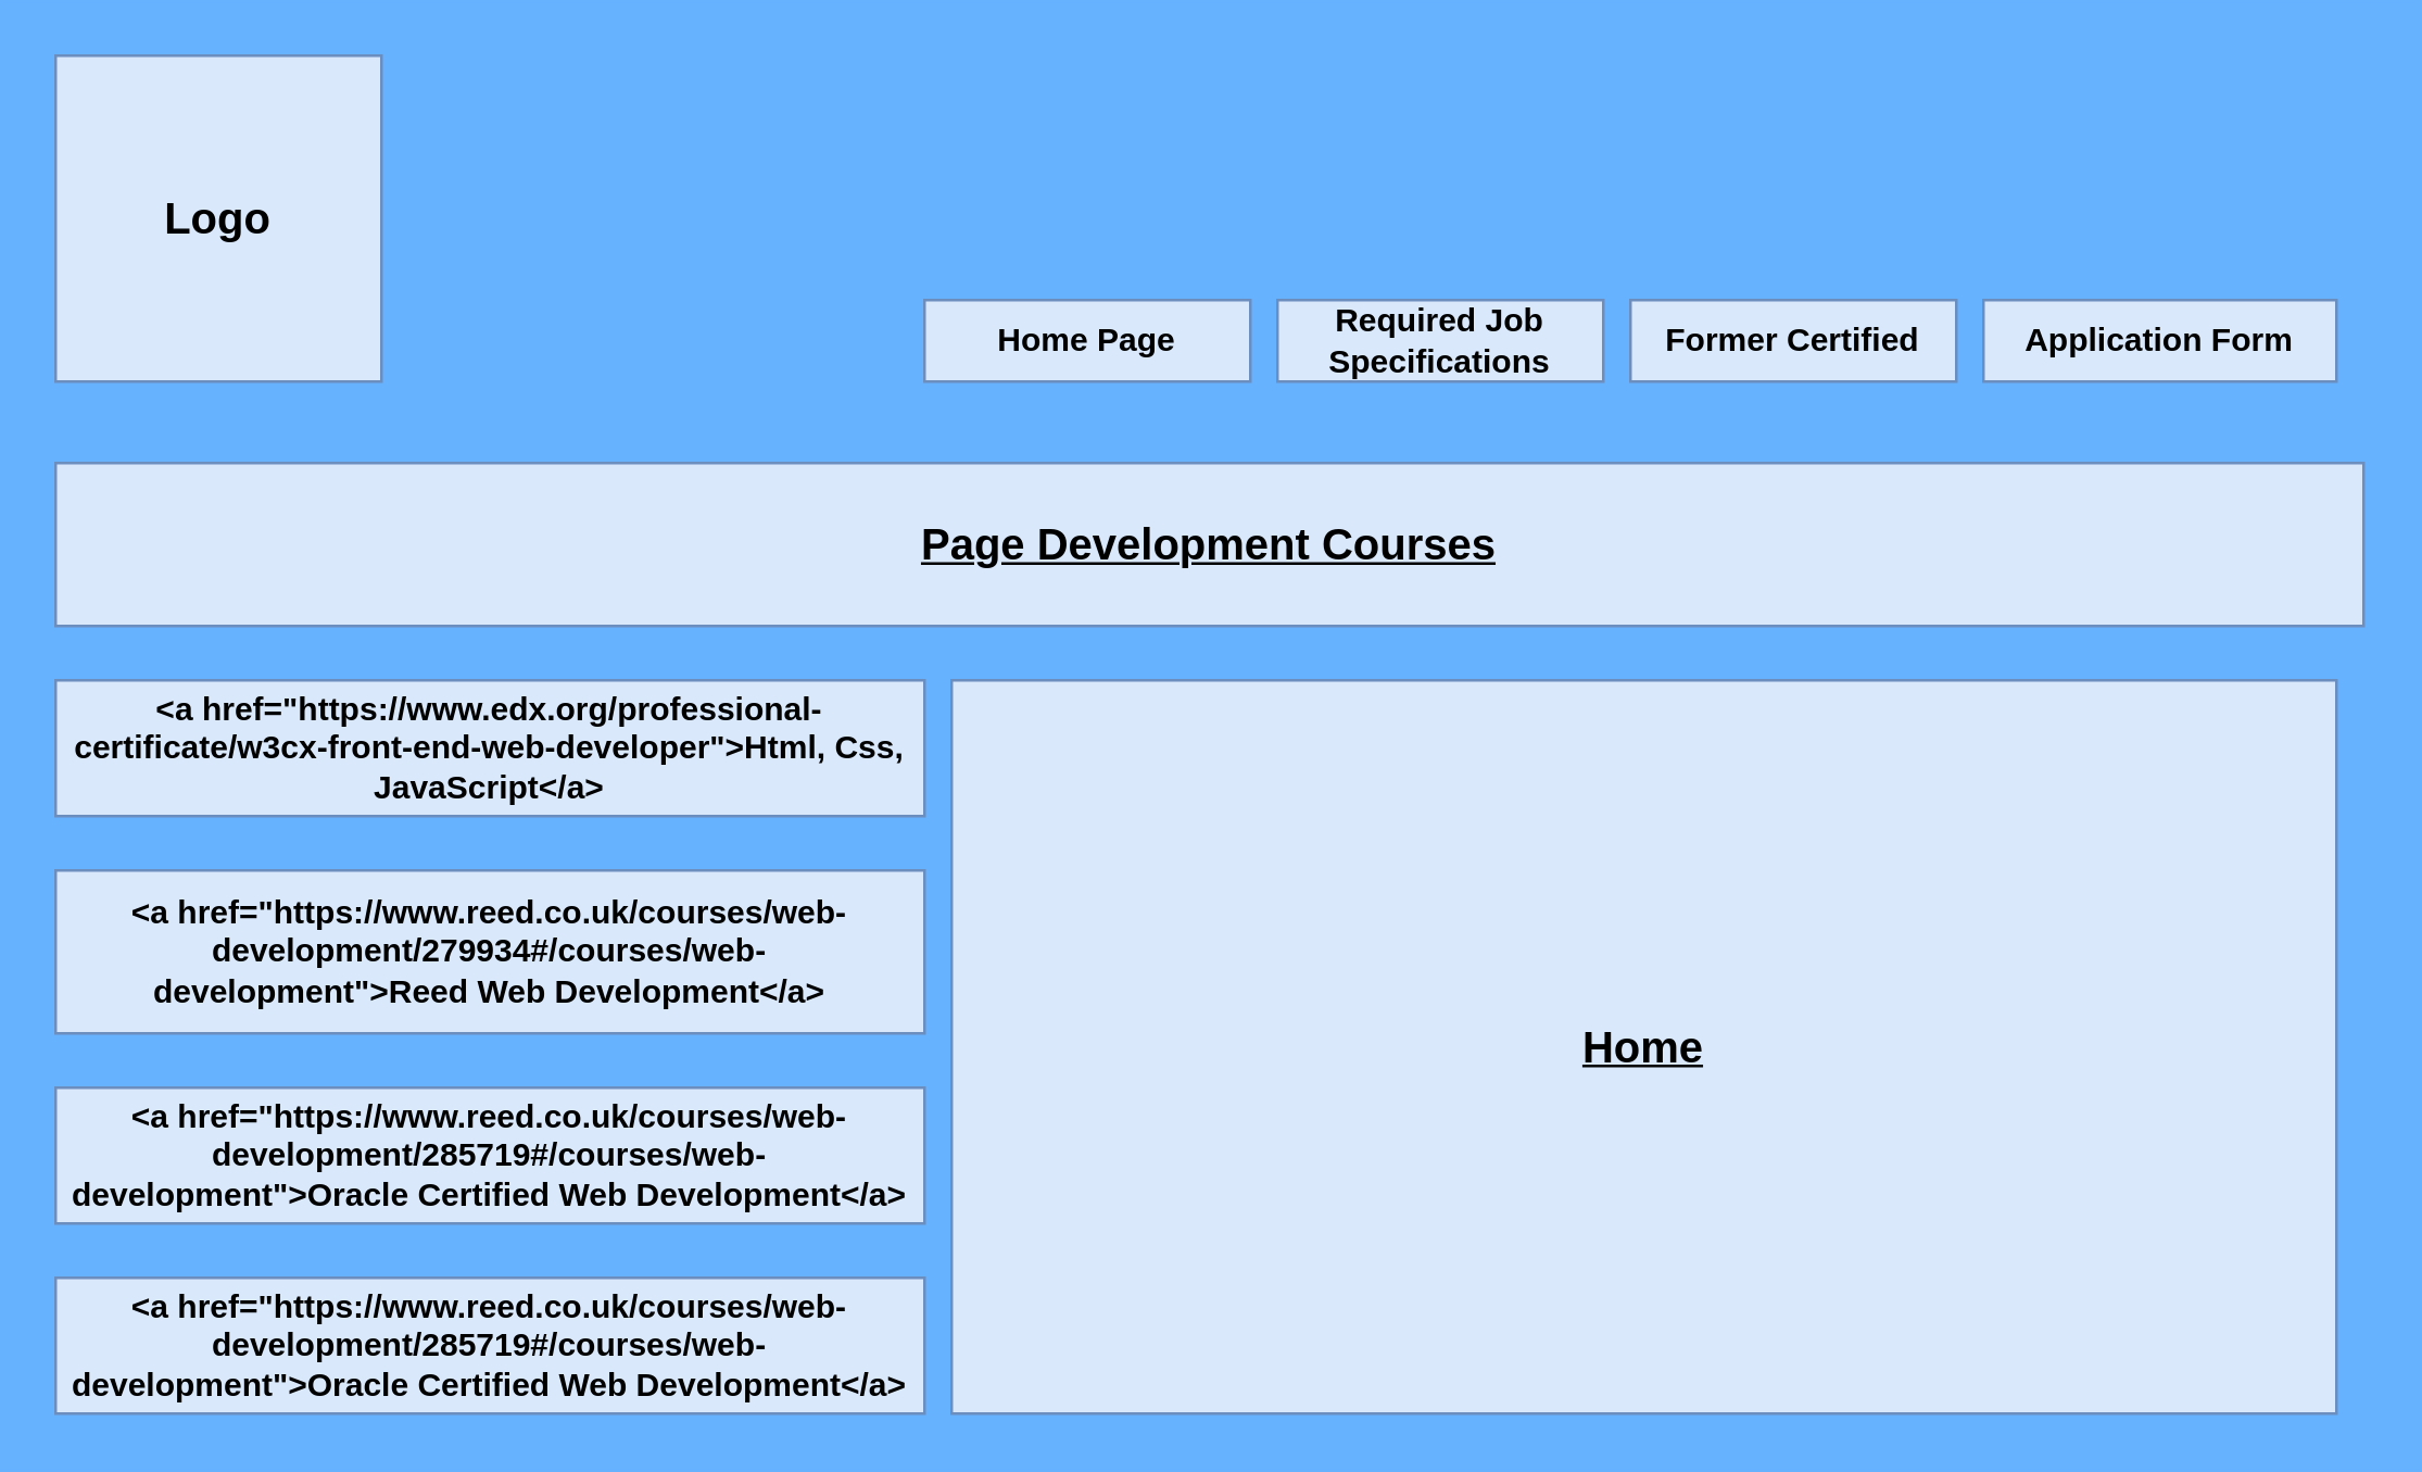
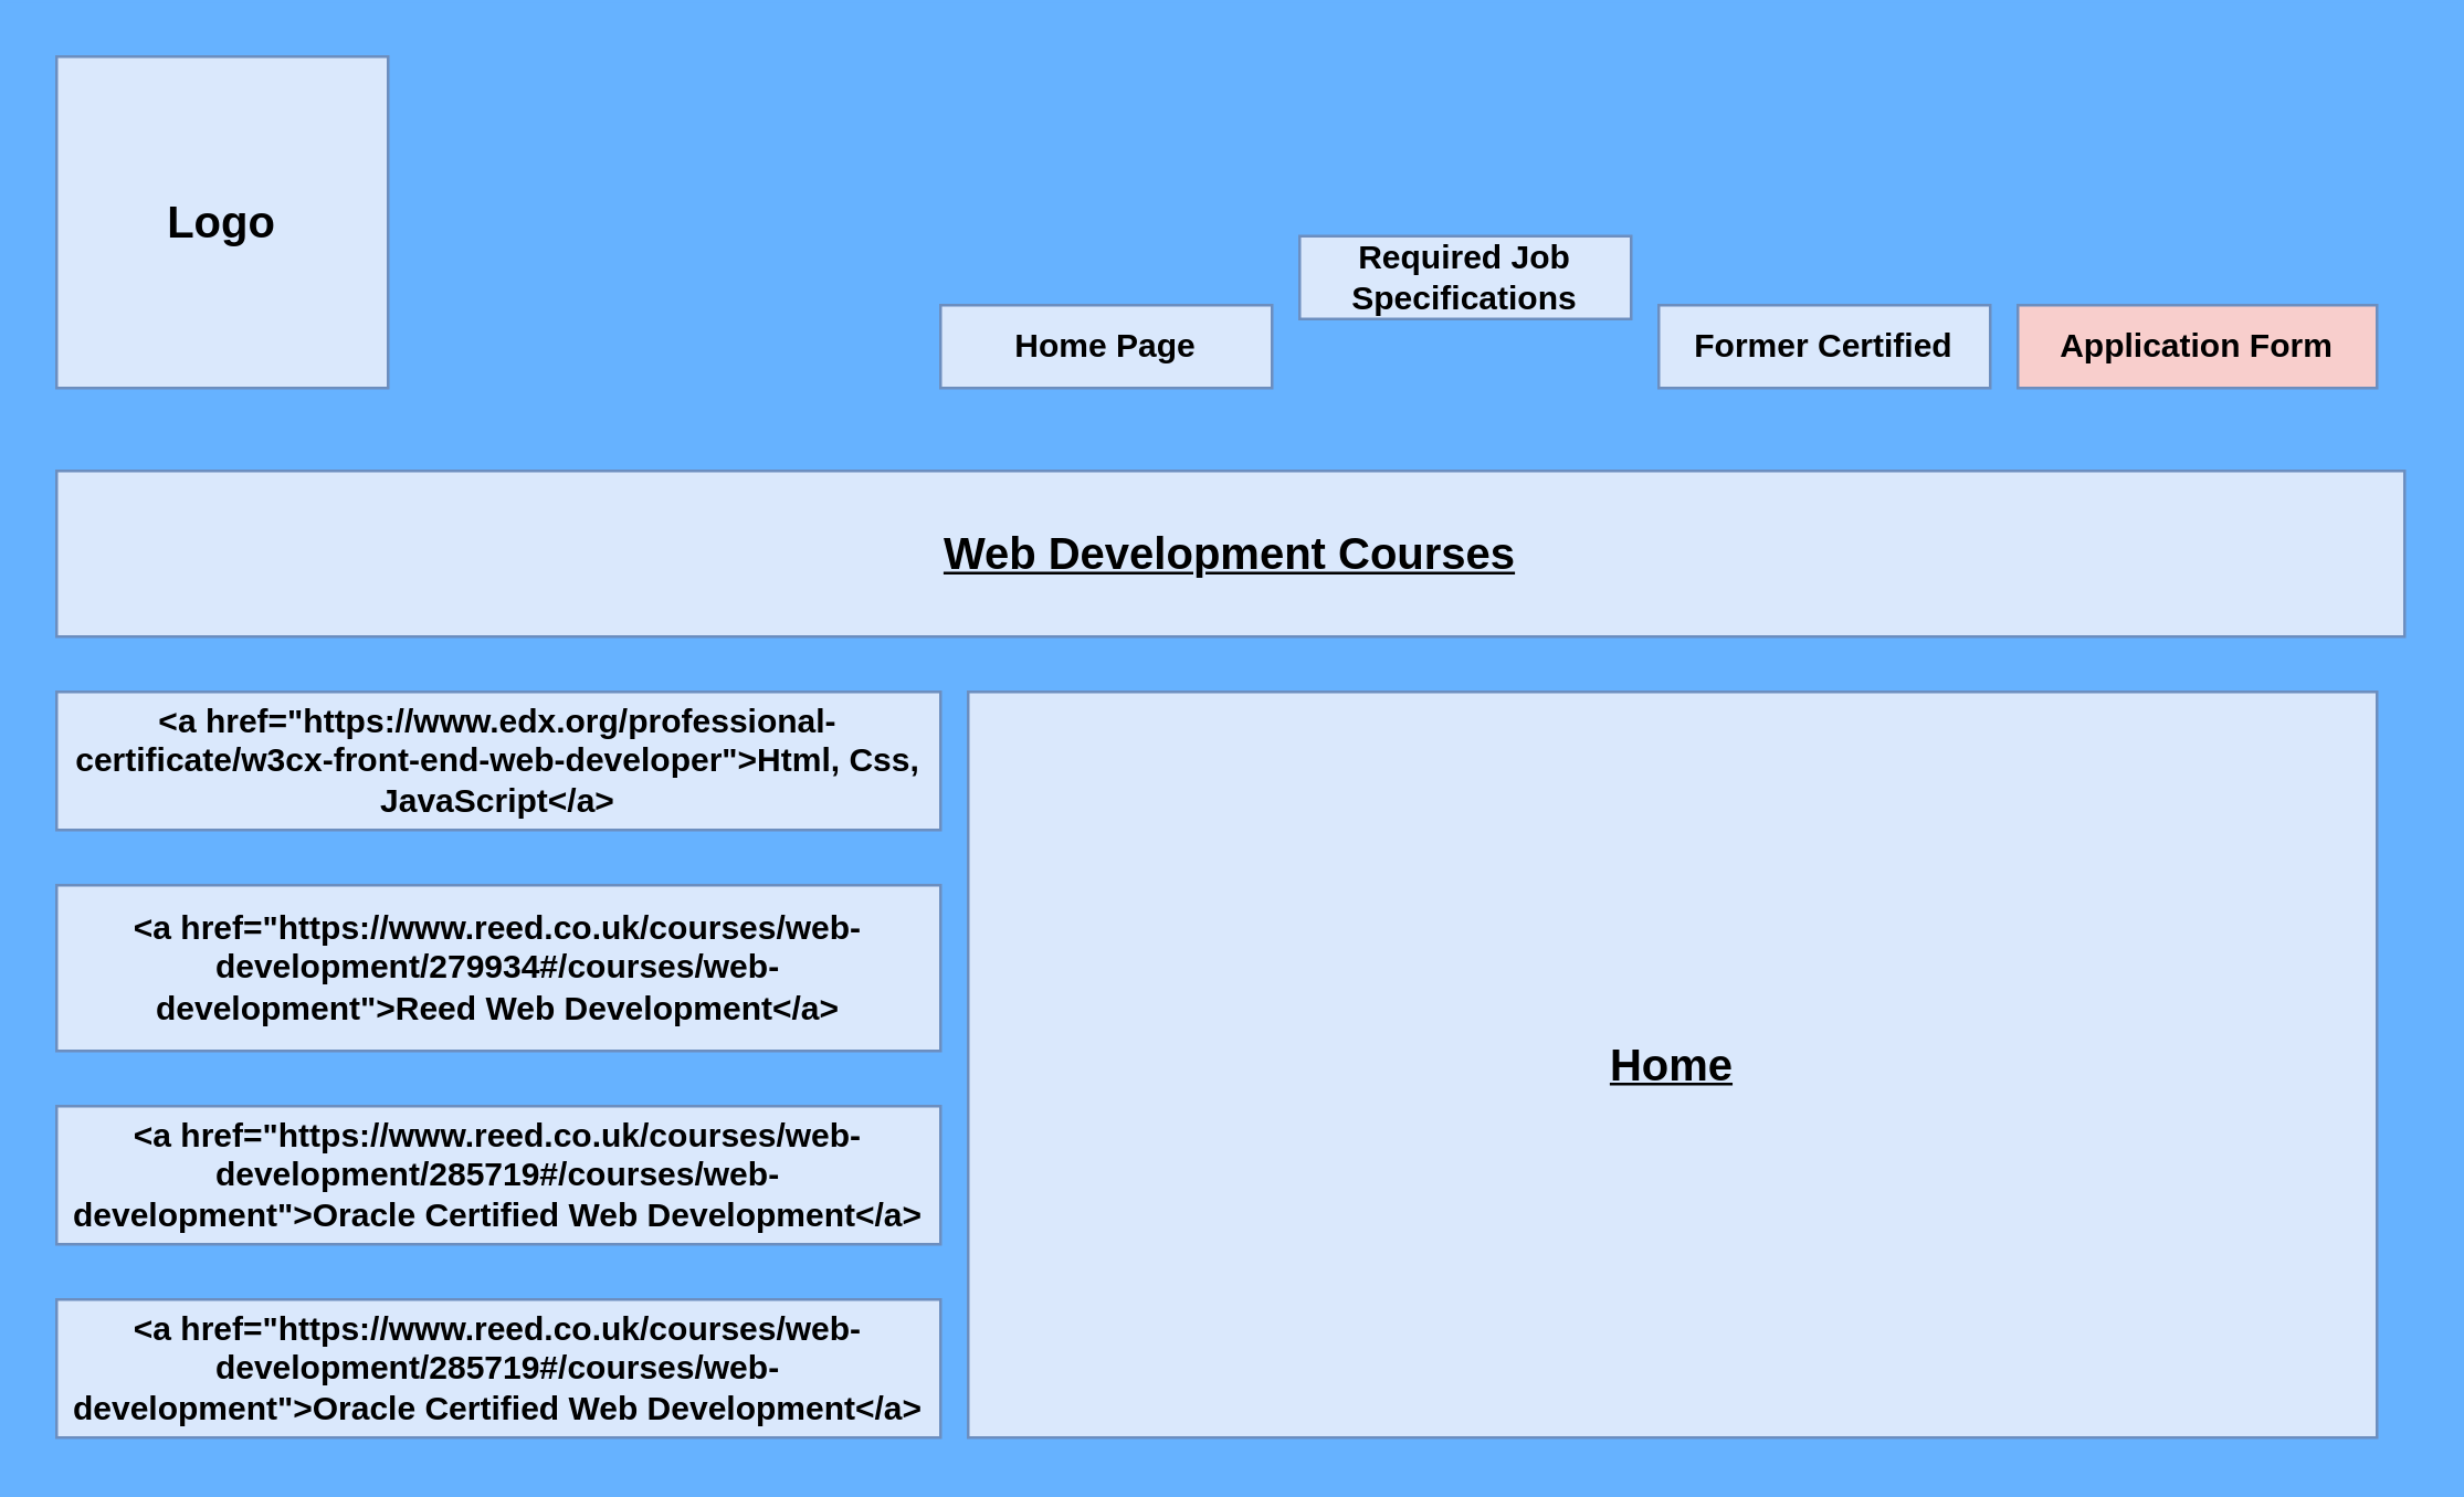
  <mxCell id="0" />
  <mxCell id="1" parent="0" />
  <mxCell id="2" value="Logo" style="rounded=0;whiteSpace=wrap;html=1;fillColor=#dae8fc;strokeColor=#6c8ebf;fontStyle=1;fontSize=16;" parent="1" vertex="1"><mxGeometry width="120" height="120" as="geometry" x="20" y="20" /></mxCell>
  <mxCell id="3" value="Home Page" style="rounded=0;whiteSpace=wrap;html=1;fontSize=12;fontStyle=1;fillColor=#dae8fc;strokeColor=#6c8ebf;" parent="1" vertex="1"><mxGeometry x="340" y="110" width="120" height="30" as="geometry" /></mxCell>
- <mxCell id="4" value="Required Job Specifications" style="rounded=0;whiteSpace=wrap;html=1;fillColor=#dae8fc;strokeColor=#6c8ebf;fontStyle=1" parent="1" vertex="1"><mxGeometry x="470" y="110" width="120" height="30" as="geometry" /></mxCell>
+ <mxCell id="4" value="Required Job Specifications" style="rounded=0;whiteSpace=wrap;html=1;fillColor=#dae8fc;strokeColor=#6c8ebf;fontStyle=1" parent="1" vertex="1"><mxGeometry x="470" y="85" width="120" height="30" as="geometry" /></mxCell>
  <mxCell id="5" value="Former Certified" style="rounded=0;whiteSpace=wrap;html=1;fillColor=#dae8fc;strokeColor=#6c8ebf;fontStyle=1" parent="1" vertex="1"><mxGeometry x="600" y="110" width="120" height="30" as="geometry" /></mxCell>
- <mxCell id="6" value="Application Form" style="rounded=0;whiteSpace=wrap;html=1;fillColor=#dae8fc;strokeColor=#6c8ebf;fontStyle=1" parent="1" vertex="1"><mxGeometry x="730" y="110" width="130" height="30" as="geometry" /></mxCell>
- <mxCell id="7" value="&lt;span style=&quot;font-size: 16px&quot;&gt;&lt;b&gt;Page Development Courses&lt;/b&gt;&lt;/span&gt;" style="rounded=0;whiteSpace=wrap;html=1;fillColor=#dae8fc;strokeColor=#6c8ebf;fontStyle=4" parent="1" vertex="1"><mxGeometry y="170" width="850" height="60" as="geometry" x="20" /></mxCell>
+ <mxCell id="6" value="Application Form" style="rounded=0;whiteSpace=wrap;html=1;fillColor=#f8cecc;strokeColor=#6c8ebf;fontStyle=1;" parent="1" vertex="1"><mxGeometry x="730" y="110" width="130" height="30" as="geometry" /></mxCell>
+ <mxCell id="7" value="&lt;span style=&quot;font-size: 16px&quot;&gt;&lt;b&gt;Web Development Courses&lt;/b&gt;&lt;/span&gt;" style="rounded=0;whiteSpace=wrap;html=1;fillColor=#dae8fc;strokeColor=#6c8ebf;fontStyle=4" parent="1" vertex="1"><mxGeometry y="170" width="850" height="60" as="geometry" x="20" /></mxCell>
  <mxCell id="8" value="&amp;lt;a href=&quot;https://www.edx.org/professional-certificate/w3cx-front-end-web-developer&quot;&amp;gt;Html, Css, JavaScript&amp;lt;/a&amp;gt;" style="rounded=0;whiteSpace=wrap;html=1;fontSize=12;fontStyle=1;fillColor=#dae8fc;strokeColor=#6c8ebf;" parent="1" vertex="1"><mxGeometry y="250" width="320" height="50" as="geometry" x="20" /></mxCell>
  <mxCell id="9" value="&amp;lt;a href=&quot;https://www.reed.co.uk/courses/web-development/279934#/courses/web-development&quot;&amp;gt;Reed Web Development&amp;lt;/a&amp;gt;" style="rounded=0;whiteSpace=wrap;html=1;fontSize=12;fontStyle=1;fillColor=#dae8fc;strokeColor=#6c8ebf;" parent="1" vertex="1"><mxGeometry y="320" width="320" height="60" as="geometry" x="20" /></mxCell>
  <mxCell id="10" value="&amp;lt;a href=&quot;https://www.reed.co.uk/courses/web-development/285719#/courses/web-development&quot;&amp;gt;Oracle Certified Web Development&amp;lt;/a&amp;gt;" style="rounded=0;whiteSpace=wrap;html=1;fontSize=12;fontStyle=1;fillColor=#dae8fc;strokeColor=#6c8ebf;" parent="1" vertex="1"><mxGeometry y="400" width="320" height="50" as="geometry" x="20" /></mxCell>
  <mxCell id="11" value="&lt;b&gt;&lt;font style=&quot;font-size: 16px&quot;&gt;Home&lt;/font&gt;&lt;/b&gt;" style="rounded=0;whiteSpace=wrap;html=1;fillColor=#dae8fc;strokeColor=#6c8ebf;fontStyle=4" parent="1" vertex="1"><mxGeometry x="350" y="250" width="510" height="270" as="geometry" /></mxCell>
  <mxCell id="12" value="&amp;lt;a href=&quot;https://www.reed.co.uk/courses/web-development/285719#/courses/web-development&quot;&amp;gt;Oracle Certified Web Development&amp;lt;/a&amp;gt;" style="rounded=0;whiteSpace=wrap;html=1;fontSize=12;fontStyle=1;fillColor=#dae8fc;strokeColor=#6c8ebf;" vertex="1" parent="1"><mxGeometry y="470" width="320" height="50" as="geometry" x="20" /></mxCell>
